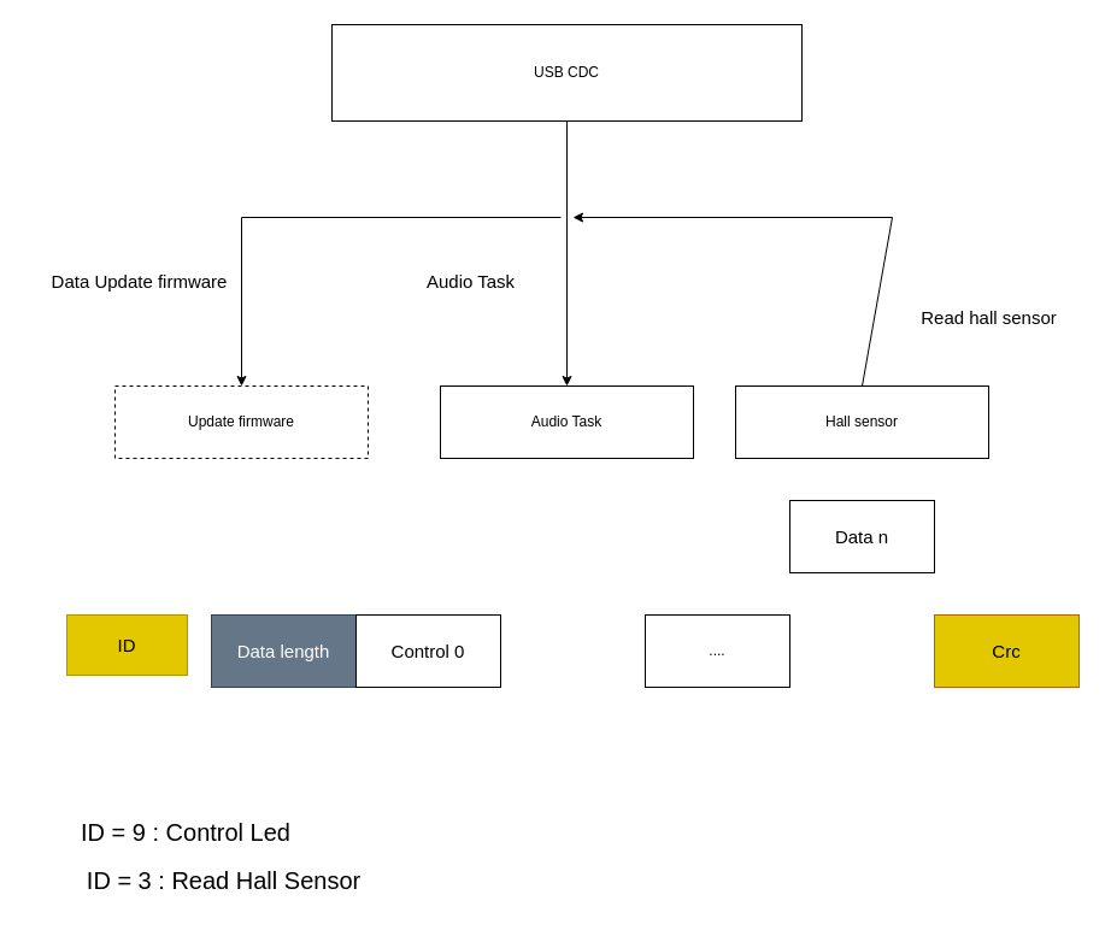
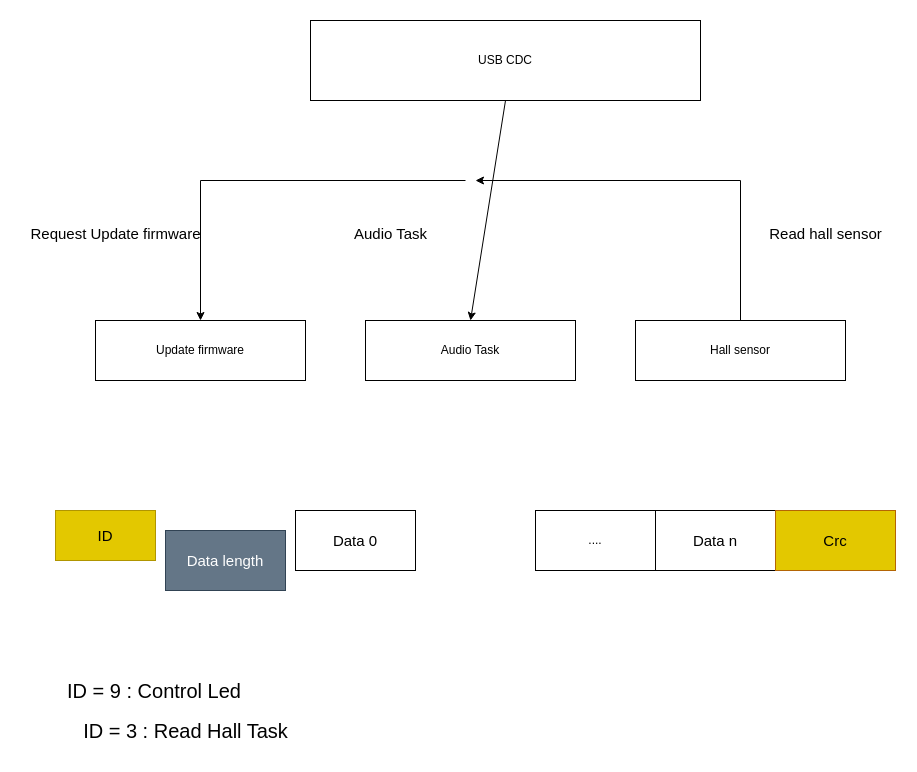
  <mxCell id="0" />
  <mxCell id="1" parent="0" />
- <mxCell id="2" value="USB CDC" style="rounded=0;whiteSpace=wrap;html=1;" vertex="1" parent="1"><mxGeometry x="275" y="20" width="390" height="80" as="geometry" /></mxCell>
+ <mxCell id="2" value="USB CDC" style="rounded=0;whiteSpace=wrap;html=1;" vertex="1" parent="1"><mxGeometry x="310" y="20" width="390" height="80" as="geometry" /></mxCell>
  <mxCell id="3" value="" style="endArrow=classic;html=1;rounded=0;exitX=0.5;exitY=1;exitDx=0;exitDy=0;entryX=0.5;entryY=0;entryDx=0;entryDy=0;" edge="1" parent="1" source="2" target="5"><mxGeometry width="50" height="50" relative="1" as="geometry"><mxPoint x="455" y="280" as="sourcePoint" /><mxPoint x="470" y="190" as="targetPoint" /></mxGeometry></mxCell>
- <mxCell id="4" value="Update firmware" style="rounded=0;whiteSpace=wrap;html=1;dashed=1;" vertex="1" parent="1"><mxGeometry x="95" y="320" width="210" height="60" as="geometry" /></mxCell>
+ <mxCell id="4" value="Update firmware" style="rounded=0;whiteSpace=wrap;html=1;" vertex="1" parent="1"><mxGeometry x="95" y="320" width="210" height="60" as="geometry" /></mxCell>
  <mxCell id="5" value="Audio Task" style="rounded=0;whiteSpace=wrap;html=1;" vertex="1" parent="1"><mxGeometry x="365" y="320" width="210" height="60" as="geometry" /></mxCell>
- <mxCell id="6" value="Hall sensor" style="rounded=0;whiteSpace=wrap;html=1;" vertex="1" parent="1"><mxGeometry x="610" y="320" width="210" height="60" as="geometry" /></mxCell>
+ <mxCell id="6" value="Hall sensor" style="rounded=0;whiteSpace=wrap;html=1;" vertex="1" parent="1"><mxGeometry x="635" y="320" width="210" height="60" as="geometry" /></mxCell>
  <mxCell id="7" value="" style="endArrow=classic;html=1;rounded=0;entryX=0.5;entryY=0;entryDx=0;entryDy=0;" edge="1" parent="1" target="4"><mxGeometry width="50" height="50" relative="1" as="geometry"><mxPoint x="465" y="180" as="sourcePoint" /><mxPoint x="505" y="230" as="targetPoint" /><Array as="points"><mxPoint x="200" y="180" /></Array></mxGeometry></mxCell>
  <mxCell id="8" value="" style="endArrow=classic;html=1;rounded=0;exitX=0.5;exitY=0;exitDx=0;exitDy=0;" edge="1" parent="1" source="6"><mxGeometry width="50" height="50" relative="1" as="geometry"><mxPoint x="455" y="280" as="sourcePoint" /><mxPoint x="475" y="180" as="targetPoint" /><Array as="points"><mxPoint x="740" y="180" /></Array></mxGeometry></mxCell>
  <mxCell id="9" value="&lt;font style=&quot;font-size: 15px;&quot;&gt;Audio Task&lt;/font&gt;" style="text;html=1;align=center;verticalAlign=middle;resizable=0;points=[];autosize=1;strokeColor=none;fillColor=none;" vertex="1" parent="1"><mxGeometry x="340" y="218" width="100" height="30" as="geometry" /></mxCell>
- <mxCell id="10" value="&lt;font style=&quot;font-size: 15px;&quot;&gt;Data Update firmware&lt;/font&gt;" style="text;html=1;align=center;verticalAlign=middle;resizable=0;points=[];autosize=1;strokeColor=none;fillColor=none;" vertex="1" parent="1"><mxGeometry x="20" y="218" width="190" height="30" as="geometry" /></mxCell>
- <mxCell id="11" value="&lt;font style=&quot;font-size: 15px;&quot;&gt;Read hall sensor&lt;/font&gt;" style="text;html=1;align=center;verticalAlign=middle;resizable=0;points=[];autosize=1;strokeColor=none;fillColor=none;" vertex="1" parent="1"><mxGeometry x="750" y="248" width="140" height="30" as="geometry" /></mxCell>
+ <mxCell id="10" value="&lt;font style=&quot;font-size: 15px;&quot;&gt;Request Update firmware&lt;/font&gt;" style="text;html=1;align=center;verticalAlign=middle;resizable=0;points=[];autosize=1;strokeColor=none;fillColor=none;" vertex="1" parent="1"><mxGeometry x="20" y="218" width="190" height="30" as="geometry" /></mxCell>
+ <mxCell id="11" value="&lt;font style=&quot;font-size: 15px;&quot;&gt;Read hall sensor&lt;/font&gt;" style="text;html=1;align=center;verticalAlign=middle;resizable=0;points=[];autosize=1;strokeColor=none;fillColor=none;" vertex="1" parent="1"><mxGeometry x="755" y="218" width="140" height="30" as="geometry" /></mxCell>
  <mxCell id="12" value="&lt;font style=&quot;font-size: 15px;&quot;&gt;ID&lt;/font&gt;" style="rounded=0;whiteSpace=wrap;html=1;fillColor=#e3c800;strokeColor=#B09500;fontColor=#000000;" vertex="1" parent="1"><mxGeometry x="55" y="510" width="100" height="50" as="geometry" /></mxCell>
- <mxCell id="13" value="&lt;font style=&quot;font-size: 15px;&quot;&gt;Data length&lt;/font&gt;" style="rounded=0;whiteSpace=wrap;html=1;fillColor=#647687;fontColor=#ffffff;strokeColor=#314354;" vertex="1" parent="1"><mxGeometry x="175" y="510" width="120" height="60" as="geometry" /></mxCell>
- <mxCell id="14" value="&lt;font style=&quot;font-size: 15px;&quot;&gt;Control 0&lt;/font&gt;" style="rounded=0;whiteSpace=wrap;html=1;" vertex="1" parent="1"><mxGeometry x="295" y="510" width="120" height="60" as="geometry" /></mxCell>
+ <mxCell id="13" value="&lt;font style=&quot;font-size: 15px;&quot;&gt;Data length&lt;/font&gt;" style="rounded=0;whiteSpace=wrap;html=1;fillColor=#647687;fontColor=#ffffff;strokeColor=#314354;" vertex="1" parent="1"><mxGeometry x="165" y="530" width="120" height="60" as="geometry" /></mxCell>
+ <mxCell id="14" value="&lt;font style=&quot;font-size: 15px;&quot;&gt;Data 0&lt;/font&gt;" style="rounded=0;whiteSpace=wrap;html=1;" vertex="1" parent="1"><mxGeometry x="295" y="510" width="120" height="60" as="geometry" /></mxCell>
  <mxCell id="15" value="&lt;font style=&quot;font-size: 20px;&quot;&gt;ID = 9 : Control Led&lt;/font&gt;" style="text;html=1;align=left;verticalAlign=middle;resizable=0;points=[];autosize=1;strokeColor=none;fillColor=none;" vertex="1" parent="1"><mxGeometry y="670" width="200" height="40" as="geometry" x="65" /></mxCell>
- <mxCell id="16" value="&lt;font style=&quot;font-size: 20px;&quot;&gt;ID = 3 : Read Hall Sensor&lt;/font&gt;" style="text;html=1;align=center;verticalAlign=middle;resizable=0;points=[];autosize=1;strokeColor=none;fillColor=none;" vertex="1" parent="1"><mxGeometry x="60" y="710" width="250" height="40" as="geometry" /></mxCell>
+ <mxCell id="16" value="&lt;font style=&quot;font-size: 20px;&quot;&gt;ID = 3 : Read Hall Task&lt;/font&gt;" style="text;html=1;align=center;verticalAlign=middle;resizable=0;points=[];autosize=1;strokeColor=none;fillColor=none;" vertex="1" parent="1"><mxGeometry x="60" y="710" width="250" height="40" as="geometry" /></mxCell>
  <mxCell id="17" value="...." style="rounded=0;whiteSpace=wrap;html=1;" vertex="1" parent="1"><mxGeometry x="535" y="510" width="120" height="60" as="geometry" /></mxCell>
- <mxCell id="18" value="&lt;font style=&quot;font-size: 15px;&quot;&gt;Data n&lt;/font&gt;" style="rounded=0;whiteSpace=wrap;html=1;" vertex="1" parent="1"><mxGeometry x="655" y="415" width="120" height="60" as="geometry" /></mxCell>
+ <mxCell id="18" value="&lt;font style=&quot;font-size: 15px;&quot;&gt;Data n&lt;/font&gt;" style="rounded=0;whiteSpace=wrap;html=1;" vertex="1" parent="1"><mxGeometry x="655" y="510" width="120" height="60" as="geometry" /></mxCell>
  <mxCell id="19" value="&lt;font style=&quot;font-size: 15px;&quot;&gt;Crc&lt;/font&gt;" style="rounded=0;whiteSpace=wrap;html=1;fillColor=#e3c800;strokeColor=#b46504;" vertex="1" parent="1"><mxGeometry x="775" y="510" width="120" height="60" as="geometry" /></mxCell>
